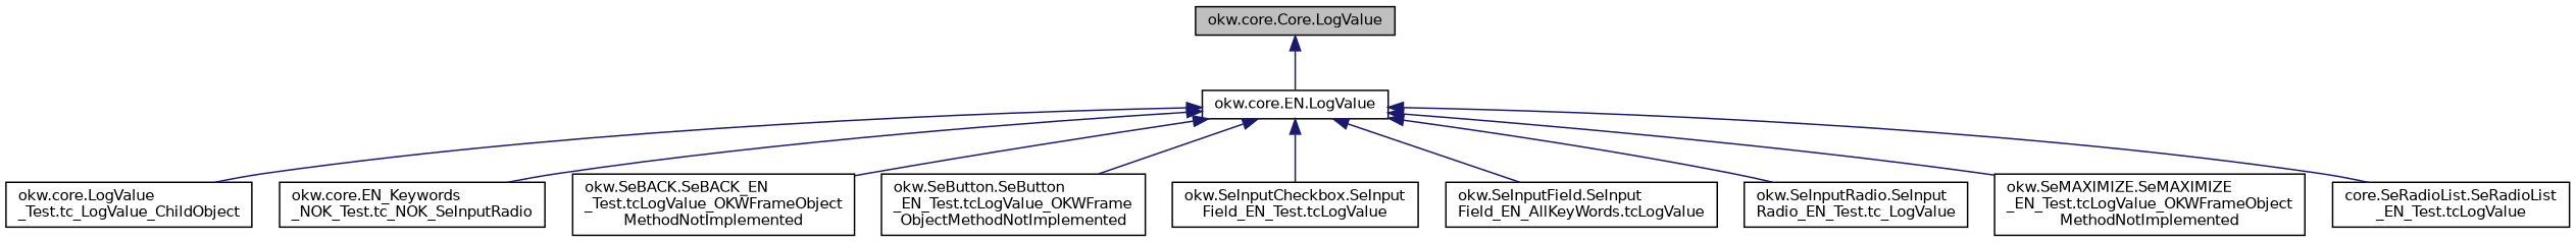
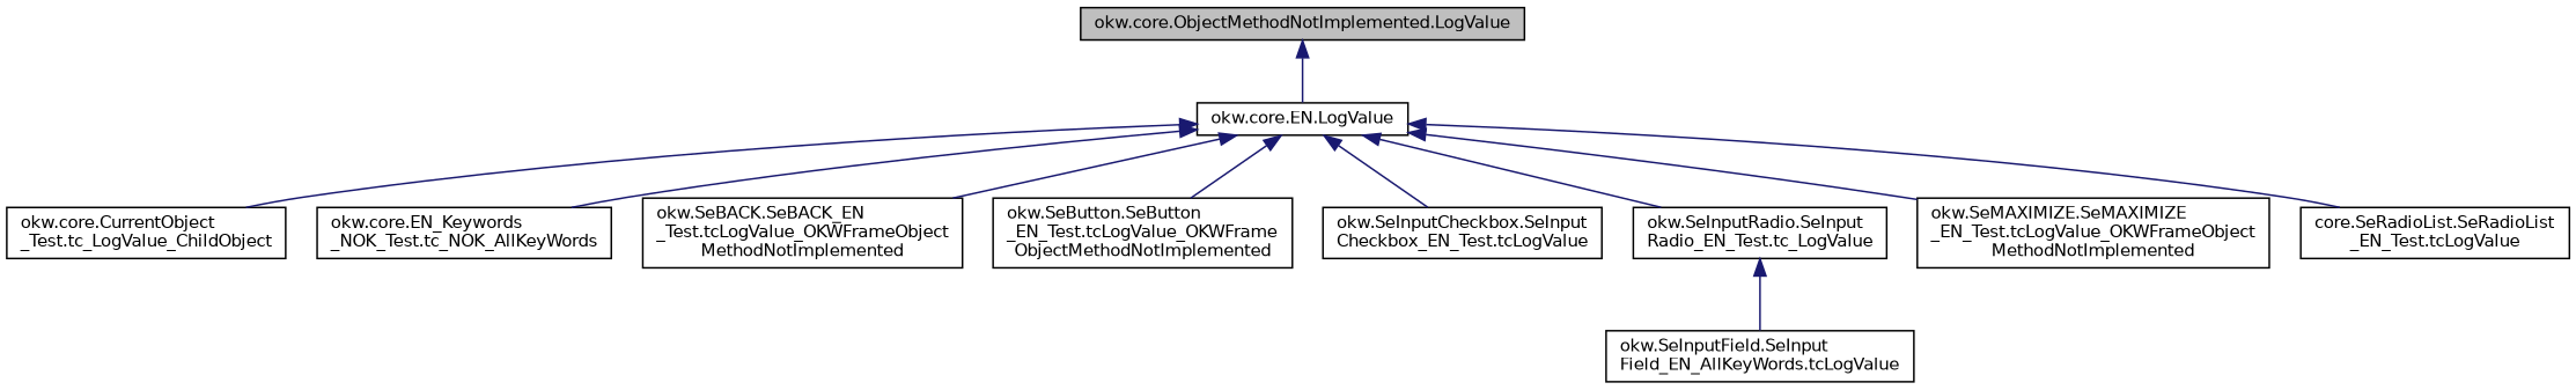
  digraph {
    rankdir=TB
    node [color=black fillcolor=white fontname=Helvetica fontsize=10 shape=record style=filled]
    edge [color=midnightblue dir=back fontname=Helvetica fontsize=10 labelfontname=Helvetica labelfontsize=10 style=solid]
-   n1 [fillcolor=grey75 fontcolor=black height=0.2 label="okw.core.Core.LogValue" width=0.4]
+   n1 [fillcolor=grey75 fontcolor=black height=0.2 label="okw.core.ObjectMethodNotImplemented.LogValue" width=0.4]
    n2 [height=0.2 label="okw.core.EN.LogValue" width=0.4]
-   n3 [height=0.2 label="okw.core.LogValue\l_Test.tc_LogValue_ChildObject" width=0.4]
-   n4 [height=0.2 label="okw.core.EN_Keywords\l_NOK_Test.tc_NOK_SeInputRadio" width=0.4]
+   n3 [height=0.2 label="okw.core.CurrentObject\l_Test.tc_LogValue_ChildObject" width=0.4]
+   n4 [height=0.2 label="okw.core.EN_Keywords\l_NOK_Test.tc_NOK_AllKeyWords" width=0.4]
    n5 [height=0.2 label="okw.SeBACK.SeBACK_EN\l_Test.tcLogValue_OKWFrameObject\lMethodNotImplemented" width=0.4]
    n6 [height=0.2 label="okw.SeButton.SeButton\l_EN_Test.tcLogValue_OKWFrame\lObjectMethodNotImplemented" width=0.4]
-   n7 [height=0.2 label="okw.SeInputCheckbox.SeInput\lField_EN_Test.tcLogValue" width=0.4]
+   n7 [height=0.2 label="okw.SeInputCheckbox.SeInput\lCheckbox_EN_Test.tcLogValue" width=0.4]
    n8 [height=0.2 label="okw.SeInputField.SeInput\lField_EN_AllKeyWords.tcLogValue" width=0.4]
    n9 [height=0.2 label="okw.SeInputRadio.SeInput\lRadio_EN_Test.tc_LogValue" width=0.4]
    n10 [height=0.2 label="okw.SeMAXIMIZE.SeMAXIMIZE\l_EN_Test.tcLogValue_OKWFrameObject\lMethodNotImplemented" width=0.4]
    n11 [height=0.2 label="core.SeRadioList.SeRadioList\l_EN_Test.tcLogValue" width=0.4]
    n1 -> n2
    n2 -> n3
    n2 -> n4
    n2 -> n5
    n2 -> n6
    n2 -> n7
-   n2 -> n8
+   n9 -> n8
    n2 -> n9
    n2 -> n10
    n2 -> n11
  }
